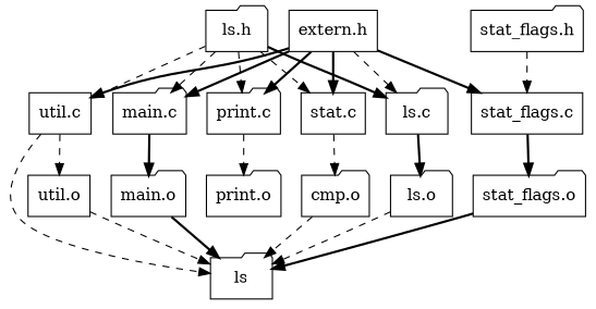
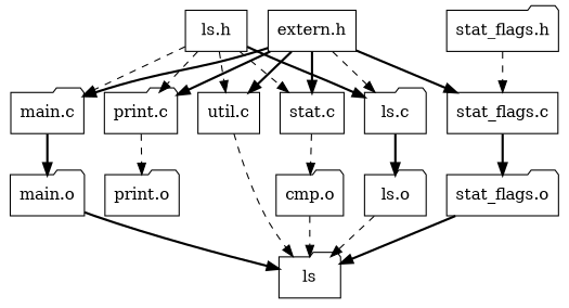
  digraph {
    node [shape=folder]
    edge [style=dashed]
    "cmp.o"
    ls
    "ls.o"
    "main.o"
-   "util.o" [shape=box]
    "stat_flags.o"
    n7 [label="stat.c" shape=box]
    "ls.c"
    "main.c"
    "print.c"
    "print.o"
    "stat_flags.c" [shape=box]
    "util.c" [shape=box]
    "extern.h" [shape=box]
-   "ls.h"
+   "ls.h" [shape=box]
    "stat_flags.h"
    "cmp.o" -> ls
    "ls.o" -> ls
    "main.o" -> ls [style=bold]
-   "util.o" -> ls
    "stat_flags.o" -> ls [style=bold]
    n7 -> "cmp.o"
    "ls.c" -> "ls.o" [style=bold]
    "main.c" -> "main.o" [style=bold]
    "print.c" -> "print.o"
    "stat_flags.c" -> "stat_flags.o" [style=bold]
    "util.c" -> ls
-   "util.c" -> "util.o"
    "extern.h" -> n7 [style=bold]
    "extern.h" -> "ls.c"
    "extern.h" -> "main.c" [style=bold]
    "extern.h" -> "print.c" [style=bold]
    "extern.h" -> "stat_flags.c" [style=bold]
    "extern.h" -> "util.c" [style=bold]
    "ls.h" -> n7
    "ls.h" -> "ls.c" [style=bold]
    "ls.h" -> "main.c"
    "ls.h" -> "print.c"
    "ls.h" -> "util.c"
    "stat_flags.h" -> "stat_flags.c"
  }
